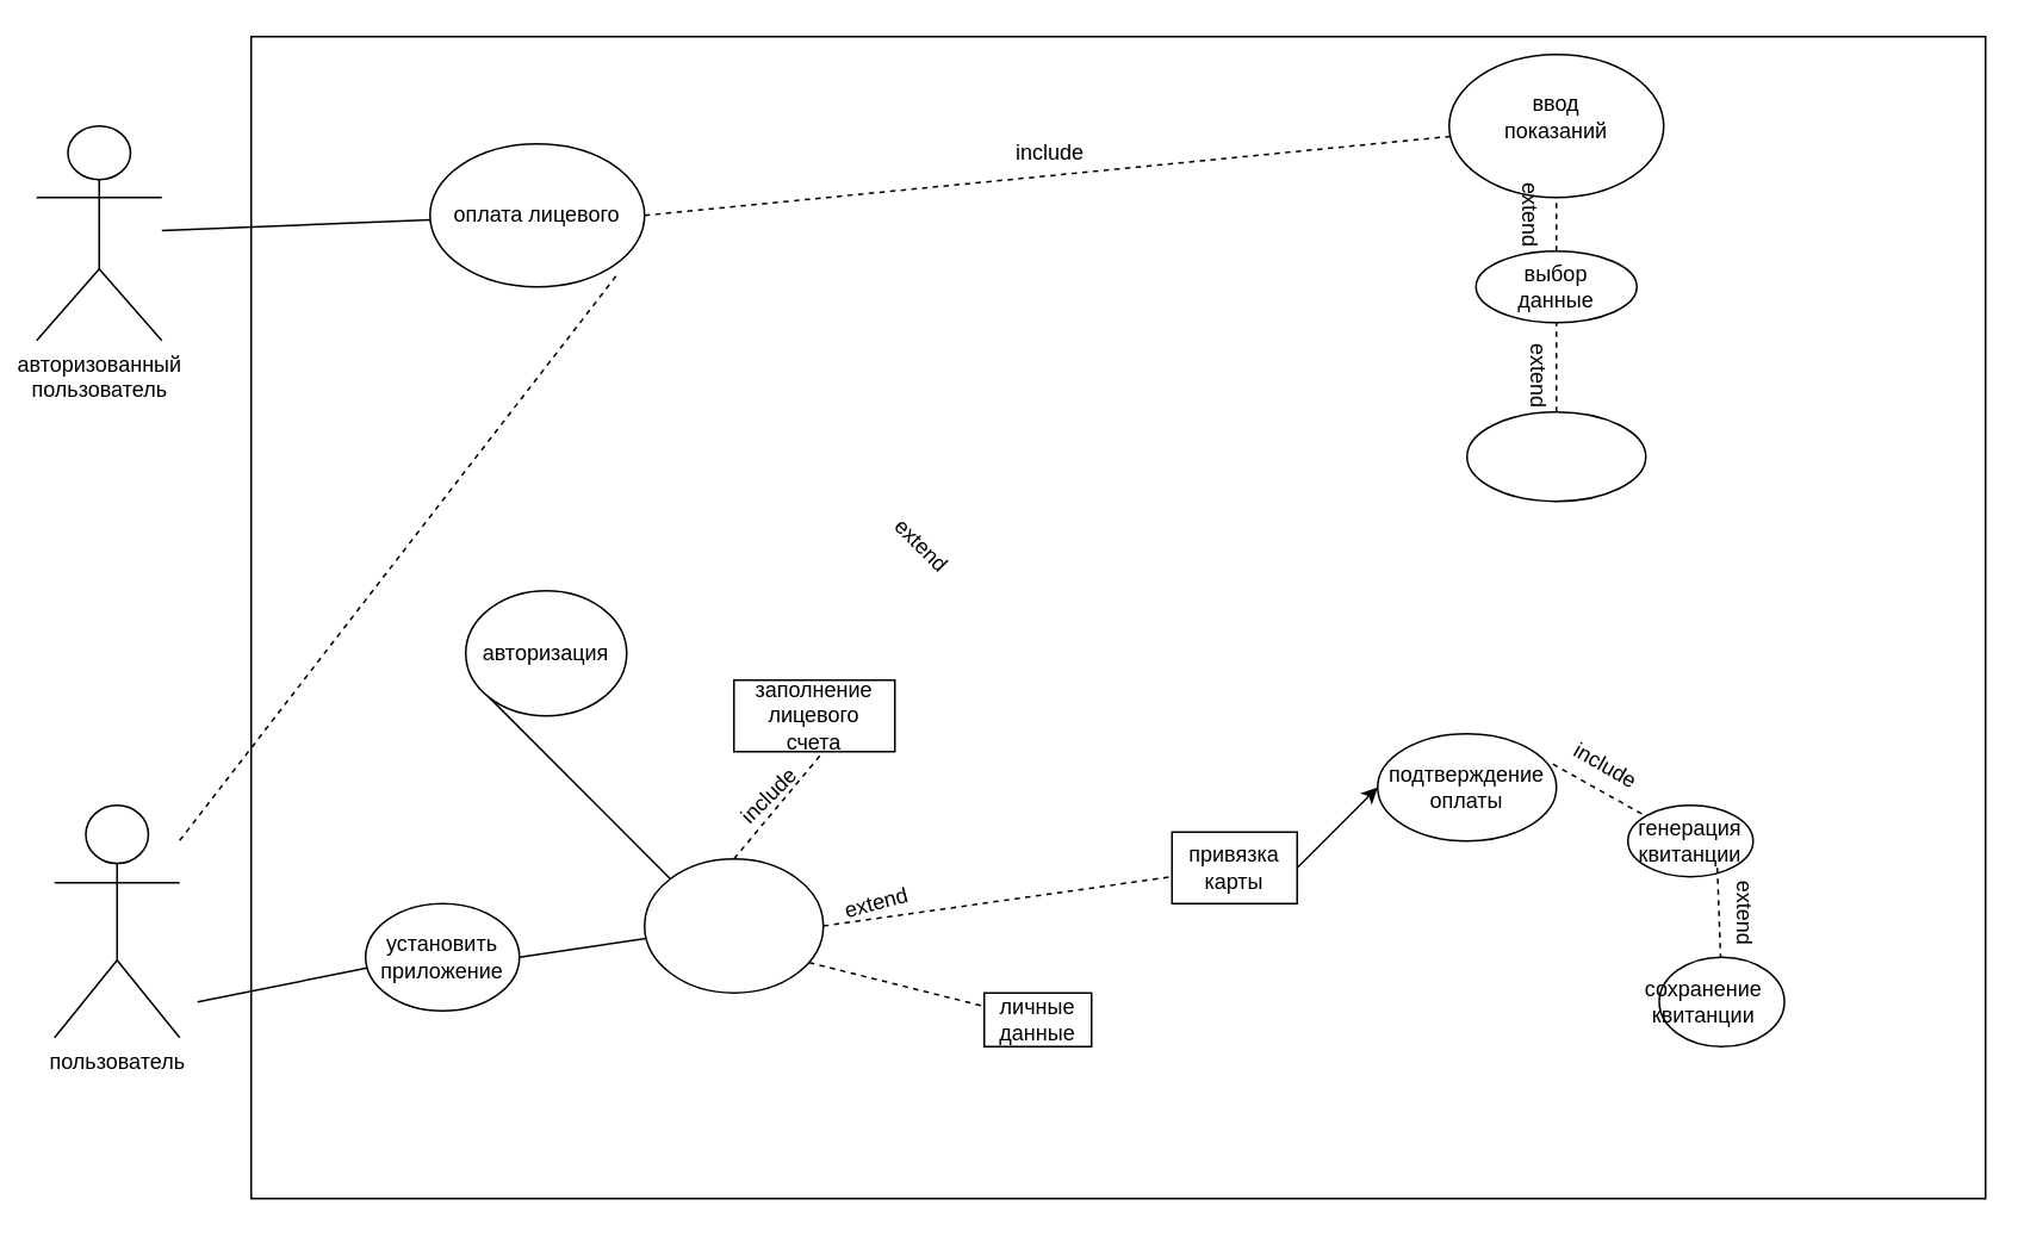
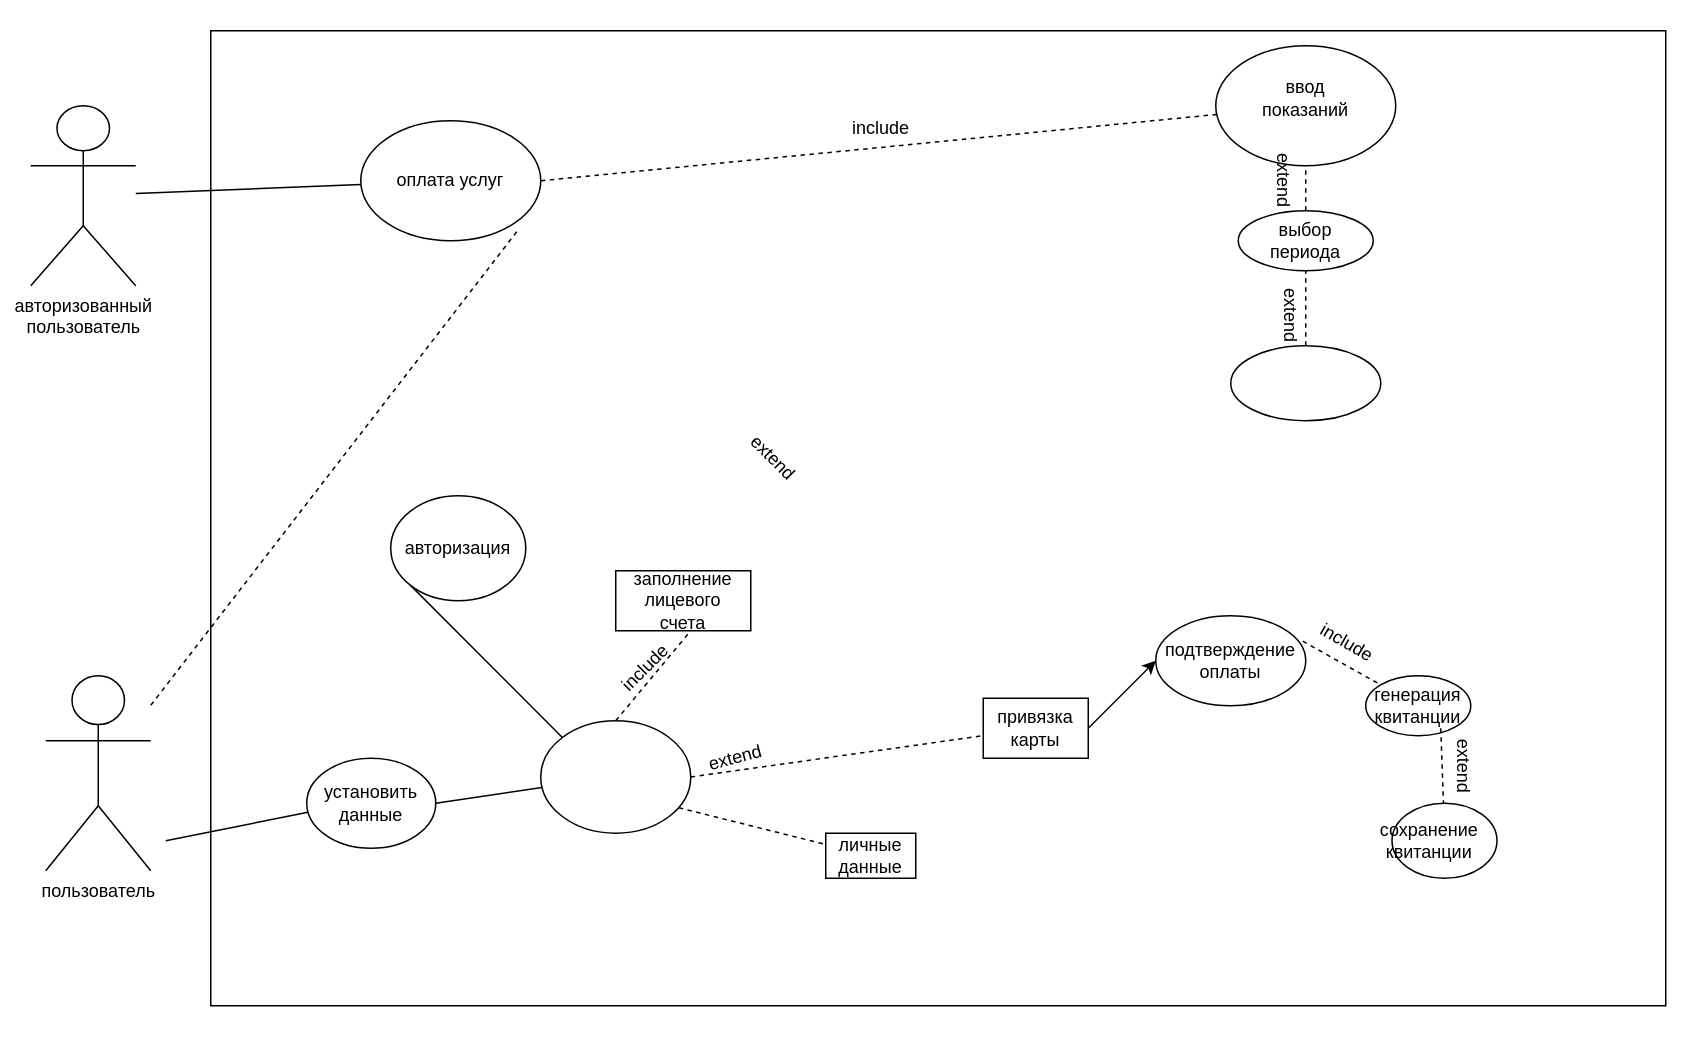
  <mxCell id="0" />
  <mxCell id="1" parent="0" />
  <mxCell id="2" value="" style="rounded=0;whiteSpace=wrap;html=1;" vertex="1" parent="1"><mxGeometry x="140" y="20" width="970" height="650" as="geometry" /></mxCell>
  <mxCell id="3" value="авторизованный&lt;br&gt;пользователь" style="shape=umlActor;verticalLabelPosition=bottom;verticalAlign=top;html=1;outlineConnect=0;" vertex="1" parent="1"><mxGeometry x="20" y="70" width="70" height="120" as="geometry" /></mxCell>
  <mxCell id="4" value="пользователь" style="shape=umlActor;verticalLabelPosition=bottom;verticalAlign=top;html=1;outlineConnect=0;" vertex="1" parent="1"><mxGeometry x="30" y="450" width="70" height="130" as="geometry" /></mxCell>
  <mxCell id="5" value="" style="endArrow=none;html=1;rounded=0;entryX=0.072;entryY=0.8;entryDx=0;entryDy=0;entryPerimeter=0;" edge="1" parent="1" target="2"><mxGeometry width="50" height="50" relative="1" as="geometry"><mxPoint x="110" y="560" as="sourcePoint" /><mxPoint x="210" y="520" as="targetPoint" /></mxGeometry></mxCell>
  <mxCell id="6" value="" style="ellipse;whiteSpace=wrap;html=1;" vertex="1" parent="1"><mxGeometry x="204" y="505" width="86" height="60" as="geometry" /></mxCell>
- <mxCell id="7" value="установить&lt;br&gt;приложение" style="text;html=1;strokeColor=none;fillColor=none;align=center;verticalAlign=middle;whiteSpace=wrap;rounded=0;" vertex="1" parent="1"><mxGeometry x="217" y="520" width="60" height="30" as="geometry" /></mxCell>
+ <mxCell id="7" value="установить&lt;br&gt;данные" style="text;html=1;strokeColor=none;fillColor=none;align=center;verticalAlign=middle;whiteSpace=wrap;rounded=0;" vertex="1" parent="1"><mxGeometry x="217" y="520" width="60" height="30" as="geometry" /></mxCell>
  <mxCell id="8" value="" style="endArrow=none;html=1;rounded=0;exitX=1;exitY=0.5;exitDx=0;exitDy=0;" edge="1" parent="1" source="6" target="9"><mxGeometry width="50" height="50" relative="1" as="geometry"><mxPoint x="530" y="350" as="sourcePoint" /><mxPoint x="330" y="520" as="targetPoint" /></mxGeometry></mxCell>
  <mxCell id="9" value="" style="ellipse;whiteSpace=wrap;html=1;" vertex="1" parent="1"><mxGeometry x="360" y="480" width="100" height="75" as="geometry" /></mxCell>
  <mxCell id="10" value="" style="endArrow=none;dashed=1;html=1;rounded=0;exitX=0.5;exitY=0;exitDx=0;exitDy=0;" edge="1" parent="1" source="9"><mxGeometry width="50" height="50" relative="1" as="geometry"><mxPoint x="530" y="350" as="sourcePoint" /><mxPoint x="460" y="420" as="targetPoint" /></mxGeometry></mxCell>
  <mxCell id="11" value="" style="rounded=0;whiteSpace=wrap;html=1;" vertex="1" parent="1"><mxGeometry x="410" y="380" width="90" height="40" as="geometry" /></mxCell>
  <mxCell id="12" value="заполнение лицевого счета" style="text;html=1;strokeColor=none;fillColor=none;align=center;verticalAlign=middle;whiteSpace=wrap;rounded=0;" vertex="1" parent="1"><mxGeometry x="425" y="385" width="60" height="30" as="geometry" /></mxCell>
  <mxCell id="13" value="include" style="text;html=1;strokeColor=none;fillColor=none;align=center;verticalAlign=middle;whiteSpace=wrap;rounded=0;rotation=-45;" vertex="1" parent="1"><mxGeometry x="400" y="430" width="60" height="30" as="geometry" /></mxCell>
  <mxCell id="14" value="" style="endArrow=none;dashed=1;html=1;rounded=0;exitX=1;exitY=0.5;exitDx=0;exitDy=0;" edge="1" parent="1" source="9" target="15"><mxGeometry width="50" height="50" relative="1" as="geometry"><mxPoint x="530" y="330" as="sourcePoint" /><mxPoint x="490" y="470" as="targetPoint" /></mxGeometry></mxCell>
  <mxCell id="15" value="" style="rounded=0;whiteSpace=wrap;html=1;" vertex="1" parent="1"><mxGeometry x="655" y="465" width="70" height="40" as="geometry" /></mxCell>
  <mxCell id="16" value="привязка карты" style="text;html=1;strokeColor=none;fillColor=none;align=center;verticalAlign=middle;whiteSpace=wrap;rounded=0;" vertex="1" parent="1"><mxGeometry x="660" y="470" width="60" height="30" as="geometry" /></mxCell>
  <mxCell id="17" value="extend" style="text;html=1;strokeColor=none;fillColor=none;align=center;verticalAlign=middle;whiteSpace=wrap;rounded=0;rotation=-15;" vertex="1" parent="1"><mxGeometry x="460" y="490" width="60" height="30" as="geometry" /></mxCell>
  <mxCell id="18" value="" style="endArrow=none;dashed=1;html=1;rounded=0;exitX=0.92;exitY=0.773;exitDx=0;exitDy=0;exitPerimeter=0;" edge="1" parent="1" source="9" target="19"><mxGeometry width="50" height="50" relative="1" as="geometry"><mxPoint x="530" y="330" as="sourcePoint" /><mxPoint x="580" y="280" as="targetPoint" /></mxGeometry></mxCell>
  <mxCell id="19" value="" style="rounded=0;whiteSpace=wrap;html=1;" vertex="1" parent="1"><mxGeometry x="550" y="555" width="60" height="30" as="geometry" /></mxCell>
  <mxCell id="20" value="личные данные" style="text;html=1;strokeColor=none;fillColor=none;align=center;verticalAlign=middle;whiteSpace=wrap;rounded=0;" vertex="1" parent="1"><mxGeometry x="550" y="555" width="60" height="30" as="geometry" /></mxCell>
  <mxCell id="21" value="" style="endArrow=none;html=1;rounded=0;exitX=0;exitY=0;exitDx=0;exitDy=0;entryX=0;entryY=1;entryDx=0;entryDy=0;" edge="1" parent="1" source="9" target="22"><mxGeometry width="50" height="50" relative="1" as="geometry"><mxPoint x="530" y="320" as="sourcePoint" /><mxPoint x="580" y="270" as="targetPoint" /></mxGeometry></mxCell>
  <mxCell id="22" value="" style="ellipse;whiteSpace=wrap;html=1;" vertex="1" parent="1"><mxGeometry x="260" y="330" width="90" height="70" as="geometry" /></mxCell>
  <mxCell id="23" value="авторизация" style="text;html=1;strokeColor=none;fillColor=none;align=center;verticalAlign=middle;whiteSpace=wrap;rounded=0;" vertex="1" parent="1"><mxGeometry x="275" y="350" width="60" height="30" as="geometry" /></mxCell>
  <mxCell id="24" value="" style="endArrow=none;html=1;rounded=0;" edge="1" parent="1" source="3" target="25"><mxGeometry width="50" height="50" relative="1" as="geometry"><mxPoint x="530" y="320" as="sourcePoint" /><mxPoint x="210" y="170" as="targetPoint" /></mxGeometry></mxCell>
  <mxCell id="25" value="" style="ellipse;whiteSpace=wrap;html=1;" vertex="1" parent="1"><mxGeometry x="240" y="80" width="120" height="80" as="geometry" /></mxCell>
- <mxCell id="26" value="оплата лицевого" style="text;html=1;strokeColor=none;fillColor=none;align=center;verticalAlign=middle;whiteSpace=wrap;rounded=0;" vertex="1" parent="1"><mxGeometry x="250" y="90" width="100" height="60" as="geometry" /></mxCell>
+ <mxCell id="26" value="оплата услуг" style="text;html=1;strokeColor=none;fillColor=none;align=center;verticalAlign=middle;whiteSpace=wrap;rounded=0;" vertex="1" parent="1"><mxGeometry x="250" y="90" width="100" height="60" as="geometry" /></mxCell>
  <mxCell id="27" value="" style="endArrow=none;dashed=1;html=1;rounded=0;exitX=1;exitY=0.5;exitDx=0;exitDy=0;" edge="1" parent="1" source="25" target="28"><mxGeometry width="50" height="50" relative="1" as="geometry"><mxPoint x="530" y="310" as="sourcePoint" /><mxPoint x="420" y="160" as="targetPoint" /></mxGeometry></mxCell>
  <mxCell id="28" value="" style="ellipse;whiteSpace=wrap;html=1;" vertex="1" parent="1"><mxGeometry x="810" y="30" width="120" height="80" as="geometry" /></mxCell>
  <mxCell id="29" value="ввод показаний" style="text;html=1;strokeColor=none;fillColor=none;align=center;verticalAlign=middle;whiteSpace=wrap;rounded=0;" vertex="1" parent="1"><mxGeometry x="840" y="50" width="60" height="30" as="geometry" /></mxCell>
  <mxCell id="30" value="" style="endArrow=none;dashed=1;html=1;rounded=0;entryX=0.5;entryY=1;entryDx=0;entryDy=0;exitX=0.5;exitY=0;exitDx=0;exitDy=0;" edge="1" parent="1" source="31" target="28"><mxGeometry width="50" height="50" relative="1" as="geometry"><mxPoint x="530" y="300" as="sourcePoint" /><mxPoint x="580" y="250" as="targetPoint" /><Array as="points" /></mxGeometry></mxCell>
  <mxCell id="31" value="" style="ellipse;whiteSpace=wrap;html=1;" vertex="1" parent="1"><mxGeometry x="825" y="140" width="90" height="40" as="geometry" /></mxCell>
  <mxCell id="32" value="" style="endArrow=none;dashed=1;html=1;rounded=0;entryX=0.5;entryY=1;entryDx=0;entryDy=0;exitX=0.5;exitY=0;exitDx=0;exitDy=0;" edge="1" parent="1" source="33" target="31"><mxGeometry width="50" height="50" relative="1" as="geometry"><mxPoint x="530" y="300" as="sourcePoint" /><mxPoint x="580" y="250" as="targetPoint" /></mxGeometry></mxCell>
  <mxCell id="33" value="" style="ellipse;whiteSpace=wrap;html=1;" vertex="1" parent="1"><mxGeometry x="820" y="230" width="100" height="50" as="geometry" /></mxCell>
- <mxCell id="34" value="выбор данные" style="text;html=1;strokeColor=none;fillColor=none;align=center;verticalAlign=middle;whiteSpace=wrap;rounded=0;" vertex="1" parent="1"><mxGeometry x="840" y="145" width="60" height="30" as="geometry" /></mxCell>
+ <mxCell id="34" value="выбор периода" style="text;html=1;strokeColor=none;fillColor=none;align=center;verticalAlign=middle;whiteSpace=wrap;rounded=0;" vertex="1" parent="1"><mxGeometry x="840" y="145" width="60" height="30" as="geometry" /></mxCell>
  <mxCell id="35" value="include" style="text;html=1;strokeColor=none;fillColor=none;align=center;verticalAlign=middle;whiteSpace=wrap;rounded=0;" vertex="1" parent="1"><mxGeometry x="557" y="70" width="60" height="30" as="geometry" /></mxCell>
  <mxCell id="36" value="extend" style="text;html=1;strokeColor=none;fillColor=none;align=center;verticalAlign=middle;whiteSpace=wrap;rounded=0;rotation=90;" vertex="1" parent="1"><mxGeometry x="840" y="200" width="40" height="20" as="geometry" /></mxCell>
  <mxCell id="37" value="extend" style="text;html=1;strokeColor=none;fillColor=none;align=center;verticalAlign=middle;whiteSpace=wrap;rounded=0;rotation=90;" vertex="1" parent="1"><mxGeometry x="840" y="110" width="30" height="20" as="geometry" /></mxCell>
  <mxCell id="38" value="" style="endArrow=none;dashed=1;html=1;rounded=0;exitX=0.94;exitY=1.067;exitDx=0;exitDy=0;exitPerimeter=0;" edge="1" parent="1" source="26" target="4"><mxGeometry width="50" height="50" relative="1" as="geometry"><mxPoint x="530" y="290" as="sourcePoint" /><mxPoint x="580" y="240" as="targetPoint" /></mxGeometry></mxCell>
  <mxCell id="39" value="extend" style="text;html=1;strokeColor=none;fillColor=none;align=center;verticalAlign=middle;whiteSpace=wrap;rounded=0;rotation=45;" vertex="1" parent="1"><mxGeometry x="485" y="290" width="60" height="30" as="geometry" /></mxCell>
  <mxCell id="40" value="" style="endArrow=classic;html=1;rounded=0;exitX=1;exitY=0.5;exitDx=0;exitDy=0;entryX=0;entryY=0.5;entryDx=0;entryDy=0;" edge="1" parent="1" source="15" target="41"><mxGeometry width="50" height="50" relative="1" as="geometry"><mxPoint x="530" y="290" as="sourcePoint" /><mxPoint x="680" y="400" as="targetPoint" /></mxGeometry></mxCell>
  <mxCell id="41" value="" style="ellipse;whiteSpace=wrap;html=1;" vertex="1" parent="1"><mxGeometry x="770" y="410" width="100" height="60" as="geometry" /></mxCell>
  <mxCell id="42" value="подтверждение оплаты" style="text;html=1;strokeColor=none;fillColor=none;align=center;verticalAlign=middle;whiteSpace=wrap;rounded=0;" vertex="1" parent="1"><mxGeometry x="790" y="425" width="60" height="30" as="geometry" /></mxCell>
  <mxCell id="43" value="" style="endArrow=none;dashed=1;html=1;rounded=0;exitX=0.98;exitY=0.283;exitDx=0;exitDy=0;exitPerimeter=0;" edge="1" parent="1" source="41" target="44"><mxGeometry width="50" height="50" relative="1" as="geometry"><mxPoint x="530" y="280" as="sourcePoint" /><mxPoint x="580" y="230" as="targetPoint" /></mxGeometry></mxCell>
  <mxCell id="44" value="" style="ellipse;whiteSpace=wrap;html=1;" vertex="1" parent="1"><mxGeometry x="910" y="450" width="70" height="40" as="geometry" /></mxCell>
  <mxCell id="45" value="генерация&lt;br&gt;квитанции" style="text;html=1;strokeColor=none;fillColor=none;align=center;verticalAlign=middle;whiteSpace=wrap;rounded=0;" vertex="1" parent="1"><mxGeometry x="915" y="455" width="60" height="30" as="geometry" /></mxCell>
  <mxCell id="46" value="" style="endArrow=none;dashed=1;html=1;rounded=0;exitX=0.75;exitY=1;exitDx=0;exitDy=0;" edge="1" parent="1" source="45" target="47"><mxGeometry width="50" height="50" relative="1" as="geometry"><mxPoint x="530" y="280" as="sourcePoint" /><mxPoint x="580" y="230" as="targetPoint" /></mxGeometry></mxCell>
  <mxCell id="47" value="" style="ellipse;whiteSpace=wrap;html=1;" vertex="1" parent="1"><mxGeometry x="927.5" y="535" width="70" height="50" as="geometry" /></mxCell>
  <mxCell id="48" value="сохранение квитанции" style="text;html=1;strokeColor=none;fillColor=none;align=center;verticalAlign=middle;whiteSpace=wrap;rounded=0;" vertex="1" parent="1"><mxGeometry x="930" y="547.5" width="45" height="25" as="geometry" /></mxCell>
  <mxCell id="49" value="include" style="text;html=1;strokeColor=none;fillColor=none;align=center;verticalAlign=middle;whiteSpace=wrap;rounded=0;rotation=30;" vertex="1" parent="1"><mxGeometry x="867.5" y="415" width="60" height="25" as="geometry" /></mxCell>
  <mxCell id="50" value="extend" style="text;html=1;strokeColor=none;fillColor=none;align=center;verticalAlign=middle;whiteSpace=wrap;rounded=0;rotation=90;" vertex="1" parent="1"><mxGeometry x="952.5" y="502.5" width="45" height="15" as="geometry" /></mxCell>
